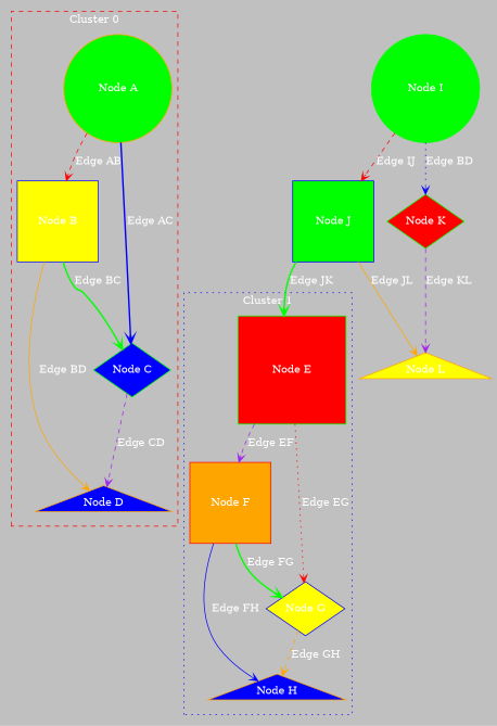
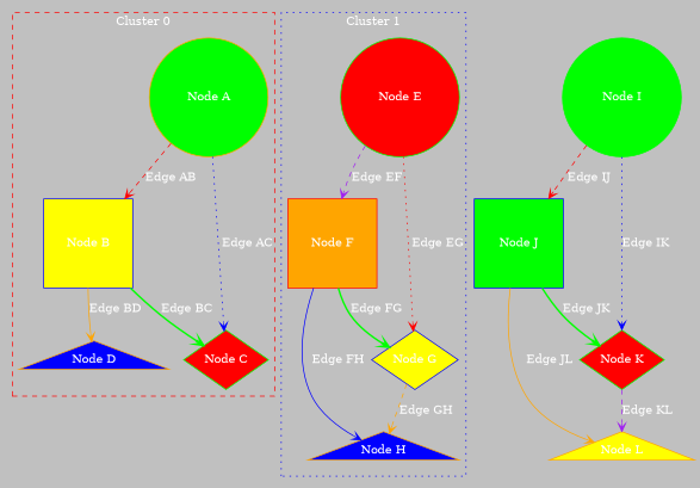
  digraph {
    bgcolor=gray
    node [color=orange fillcolor=green fontcolor=white shape=circle style=filled]
    edge [arrowhead=vee color=red fontcolor=white style=dashed weight=1.5]
    n1 [height=2 label="Node A" width=2]
    n2 [color=blue fillcolor=yellow height=1.5 label="Node B" shape=box width=1.5]
-   n3 [color=green fillcolor=blue height=1 label="Node C" shape=diamond width=1]
+   n3 [color=green fillcolor=red height=1 label="Node C" shape=diamond width=1]
    n4 [fillcolor=blue height=0.5 label="Node D" shape=triangle width=0.5]
-   n5 [color=green fillcolor=red height=2 label="Node E" shape=box width=2]
+   n5 [color=green fillcolor=red height=2 label="Node E" width=2]
    n6 [color=red fillcolor=orange height=1.5 label="Node F" shape=box width=1.5]
    n7 [color=blue fillcolor=yellow height=1 label="Node G" shape=diamond width=1]
    n8 [fillcolor=blue height=0.5 label="Node H" shape=triangle width=0.5]
    n9 [color=green height=2 label="Node I" width=2]
    n10 [color=blue height=1.5 label="Node J" shape=box width=1.5]
    n11 [color=green fillcolor=red height=1 label="Node K" shape=diamond width=1]
    n12 [fillcolor=yellow height=0.5 label="Node L" shape=triangle width=0.5]
    subgraph cluster_1 {
      color=red
      fontcolor=white
      label="Cluster 0"
      style=dashed
      n1
      n2
      n3
      n4
    }
    subgraph cluster_2 {
      color=blue
      fontcolor=white
      label="Cluster 1"
      style=dotted
      n5
      n6
      n7
      n8
    }
    n1 -> n2 [label="Edge AB"]
-   n1 -> n3 [color=blue label="Edge AC" style=bold weight=2.5]
+   n1 -> n3 [color=blue label="Edge AC" style=dotted weight=2.5]
    n2 -> n3 [color=green label="Edge BC" style=bold weight=0.5]
    n2 -> n4 [color=orange label="Edge BD" style=solid weight=3.5]
-   n3 -> n4 [color=purple label="Edge CD" weight=4.5]
    n5 -> n6 [color=purple label="Edge EF"]
    n5 -> n7 [label="Edge EG" style=dotted weight=2.5]
    n6 -> n7 [color=green label="Edge FG" style=bold weight=0.5]
    n6 -> n8 [color=blue label="Edge FH" style=solid weight=3.5]
    n7 -> n8 [color=orange label="Edge GH" weight=4.5]
    n9 -> n10 [label="Edge IJ"]
-   n9 -> n11 [color=blue label="Edge BD" style=dotted weight=2.5]
-   n10 -> n5 [color=green label="Edge JK" style=bold weight=0.5]
+   n9 -> n11 [color=blue label="Edge IK" style=dotted weight=2.5]
+   n10 -> n11 [color=green label="Edge JK" style=bold weight=0.5]
    n10 -> n12 [color=orange label="Edge JL" style=solid weight=3.5]
    n11 -> n12 [color=purple label="Edge KL" weight=4.5]
  }
